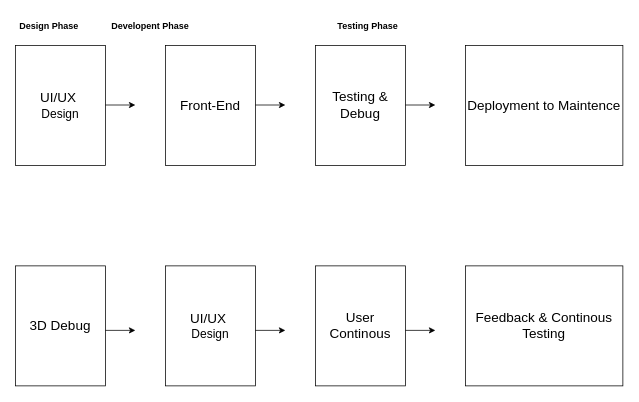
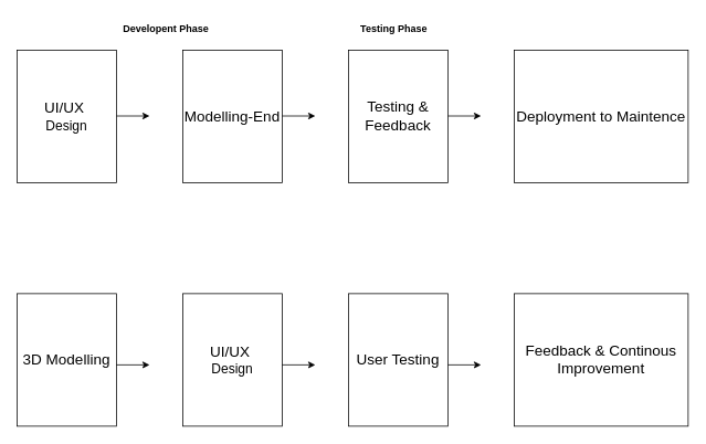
  <mxCell id="0" />
  <mxCell id="1" parent="0" />
  <mxCell id="2" value="&lt;font style=&quot;font-size: 18px;&quot;&gt;UI/UX&amp;nbsp;&lt;/font&gt;&lt;div&gt;&lt;font size=&quot;3&quot;&gt;Design&lt;/font&gt;&lt;/div&gt;" style="rounded=0;whiteSpace=wrap;html=1;" vertex="1" parent="1"><mxGeometry x="20" y="60" width="120" height="160" as="geometry" /></mxCell>
- <mxCell id="3" value="&lt;span style=&quot;font-size: 18px;&quot;&gt;Front-End&lt;/span&gt;" style="rounded=0;whiteSpace=wrap;html=1;" vertex="1" parent="1"><mxGeometry x="220" y="60" width="120" height="160" as="geometry" /></mxCell>
- <mxCell id="4" value="&lt;span style=&quot;font-size: 18px;&quot;&gt;Testing &amp;amp; Debug&lt;/span&gt;" style="rounded=0;whiteSpace=wrap;html=1;" vertex="1" parent="1"><mxGeometry x="420" y="60" width="120" height="160" as="geometry" /></mxCell>
+ <mxCell id="3" value="&lt;span style=&quot;font-size: 18px;&quot;&gt;Modelling-End&lt;/span&gt;" style="rounded=0;whiteSpace=wrap;html=1;" vertex="1" parent="1"><mxGeometry x="220" y="60" width="120" height="160" as="geometry" /></mxCell>
+ <mxCell id="4" value="&lt;span style=&quot;font-size: 18px;&quot;&gt;Testing &amp;amp; Feedback&lt;/span&gt;" style="rounded=0;whiteSpace=wrap;html=1;" vertex="1" parent="1"><mxGeometry x="420" y="60" width="120" height="160" as="geometry" /></mxCell>
  <mxCell id="5" value="&lt;span style=&quot;font-size: 18px;&quot;&gt;Deployment to Maintence&lt;/span&gt;" style="rounded=0;whiteSpace=wrap;html=1;" vertex="1" parent="1"><mxGeometry x="620" y="60" width="210" height="160" as="geometry" /></mxCell>
- <mxCell id="6" value="&lt;span style=&quot;font-size: 18px;&quot;&gt;3D Debug&lt;/span&gt;" style="rounded=0;whiteSpace=wrap;html=1;" vertex="1" parent="1"><mxGeometry x="20" y="354" width="120" height="160" as="geometry" /></mxCell>
+ <mxCell id="6" value="&lt;span style=&quot;font-size: 18px;&quot;&gt;3D Modelling&lt;/span&gt;" style="rounded=0;whiteSpace=wrap;html=1;" vertex="1" parent="1"><mxGeometry x="20" y="354" width="120" height="160" as="geometry" /></mxCell>
  <mxCell id="7" value="&lt;font style=&quot;font-size: 18px;&quot;&gt;UI/UX&amp;nbsp;&lt;/font&gt;&lt;div&gt;&lt;font size=&quot;3&quot;&gt;Design&lt;/font&gt;&lt;/div&gt;" style="rounded=0;whiteSpace=wrap;html=1;" vertex="1" parent="1"><mxGeometry x="220" y="354" width="120" height="160" as="geometry" /></mxCell>
- <mxCell id="8" value="&lt;span style=&quot;font-size: 18px;&quot;&gt;User Continous&lt;/span&gt;" style="rounded=0;whiteSpace=wrap;html=1;" vertex="1" parent="1"><mxGeometry x="420" y="354" width="120" height="160" as="geometry" /></mxCell>
- <mxCell id="9" value="&lt;span style=&quot;font-size: 18px;&quot;&gt;Feedback &amp;amp; Continous Testing&lt;/span&gt;" style="rounded=0;whiteSpace=wrap;html=1;" vertex="1" parent="1"><mxGeometry x="620" y="354" width="210" height="160" as="geometry" /></mxCell>
- <mxCell id="10" value="&lt;b&gt;Design Phase&lt;/b&gt;" style="text;html=1;align=center;verticalAlign=middle;whiteSpace=wrap;rounded=0;" vertex="1" parent="1"><mxGeometry x="20" y="20" width="90" height="30" as="geometry" /></mxCell>
+ <mxCell id="8" value="&lt;span style=&quot;font-size: 18px;&quot;&gt;User Testing&lt;/span&gt;" style="rounded=0;whiteSpace=wrap;html=1;" vertex="1" parent="1"><mxGeometry x="420" y="354" width="120" height="160" as="geometry" /></mxCell>
+ <mxCell id="9" value="&lt;span style=&quot;font-size: 18px;&quot;&gt;Feedback &amp;amp; Continous Improvement&lt;/span&gt;" style="rounded=0;whiteSpace=wrap;html=1;" vertex="1" parent="1"><mxGeometry x="620" y="354" width="210" height="160" as="geometry" /></mxCell>
  <mxCell id="11" value="&lt;b&gt;Developent Phase&lt;/b&gt;" style="text;html=1;align=center;verticalAlign=middle;whiteSpace=wrap;rounded=0;" vertex="1" parent="1"><mxGeometry x="145" y="20" width="110" height="30" as="geometry" /></mxCell>
- <mxCell id="12" value="&lt;b&gt;Testing Phase&lt;/b&gt;" style="text;html=1;align=center;verticalAlign=middle;whiteSpace=wrap;rounded=0;" vertex="1" parent="1"><mxGeometry x="435" y="20" width="110" height="30" as="geometry" /></mxCell>
+ <mxCell id="12" value="&lt;b&gt;Testing Phase&lt;/b&gt;" style="text;html=1;align=center;verticalAlign=middle;whiteSpace=wrap;rounded=0;" vertex="1" parent="1"><mxGeometry x="420" y="20" width="110" height="30" as="geometry" /></mxCell>
  <mxCell id="13" value="" style="endArrow=classic;html=1;rounded=0;" edge="1" parent="1"><mxGeometry width="50" height="50" relative="1" as="geometry"><mxPoint x="140" y="139.5" as="sourcePoint" /><mxPoint x="180" y="139.5" as="targetPoint" /></mxGeometry></mxCell>
  <mxCell id="14" value="" style="endArrow=classic;html=1;rounded=0;" edge="1" parent="1"><mxGeometry width="50" height="50" relative="1" as="geometry"><mxPoint x="340" y="139.5" as="sourcePoint" /><mxPoint x="380" y="139.5" as="targetPoint" /></mxGeometry></mxCell>
  <mxCell id="15" value="" style="endArrow=classic;html=1;rounded=0;" edge="1" parent="1"><mxGeometry width="50" height="50" relative="1" as="geometry"><mxPoint x="540" y="139.5" as="sourcePoint" /><mxPoint x="580" y="139.5" as="targetPoint" /></mxGeometry></mxCell>
  <mxCell id="16" value="" style="endArrow=classic;html=1;rounded=0;" edge="1" parent="1"><mxGeometry width="50" height="50" relative="1" as="geometry"><mxPoint x="140" y="440" as="sourcePoint" /><mxPoint x="180" y="440" as="targetPoint" /></mxGeometry></mxCell>
  <mxCell id="17" value="" style="endArrow=classic;html=1;rounded=0;" edge="1" parent="1"><mxGeometry width="50" height="50" relative="1" as="geometry"><mxPoint x="340" y="440" as="sourcePoint" /><mxPoint x="380" y="440" as="targetPoint" /></mxGeometry></mxCell>
  <mxCell id="18" value="" style="endArrow=classic;html=1;rounded=0;" edge="1" parent="1"><mxGeometry width="50" height="50" relative="1" as="geometry"><mxPoint x="540" y="440" as="sourcePoint" /><mxPoint x="580" y="440" as="targetPoint" /></mxGeometry></mxCell>
